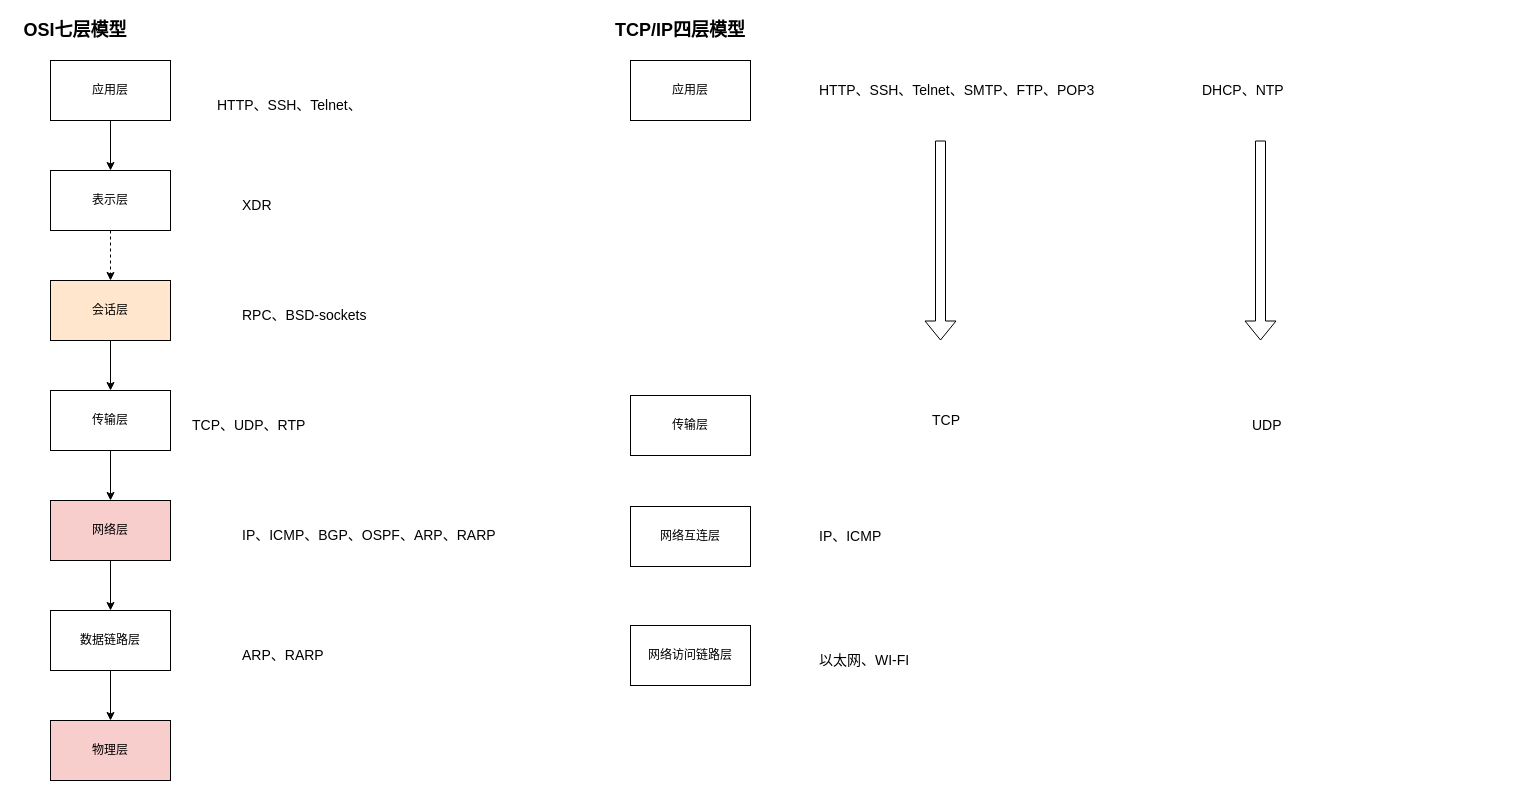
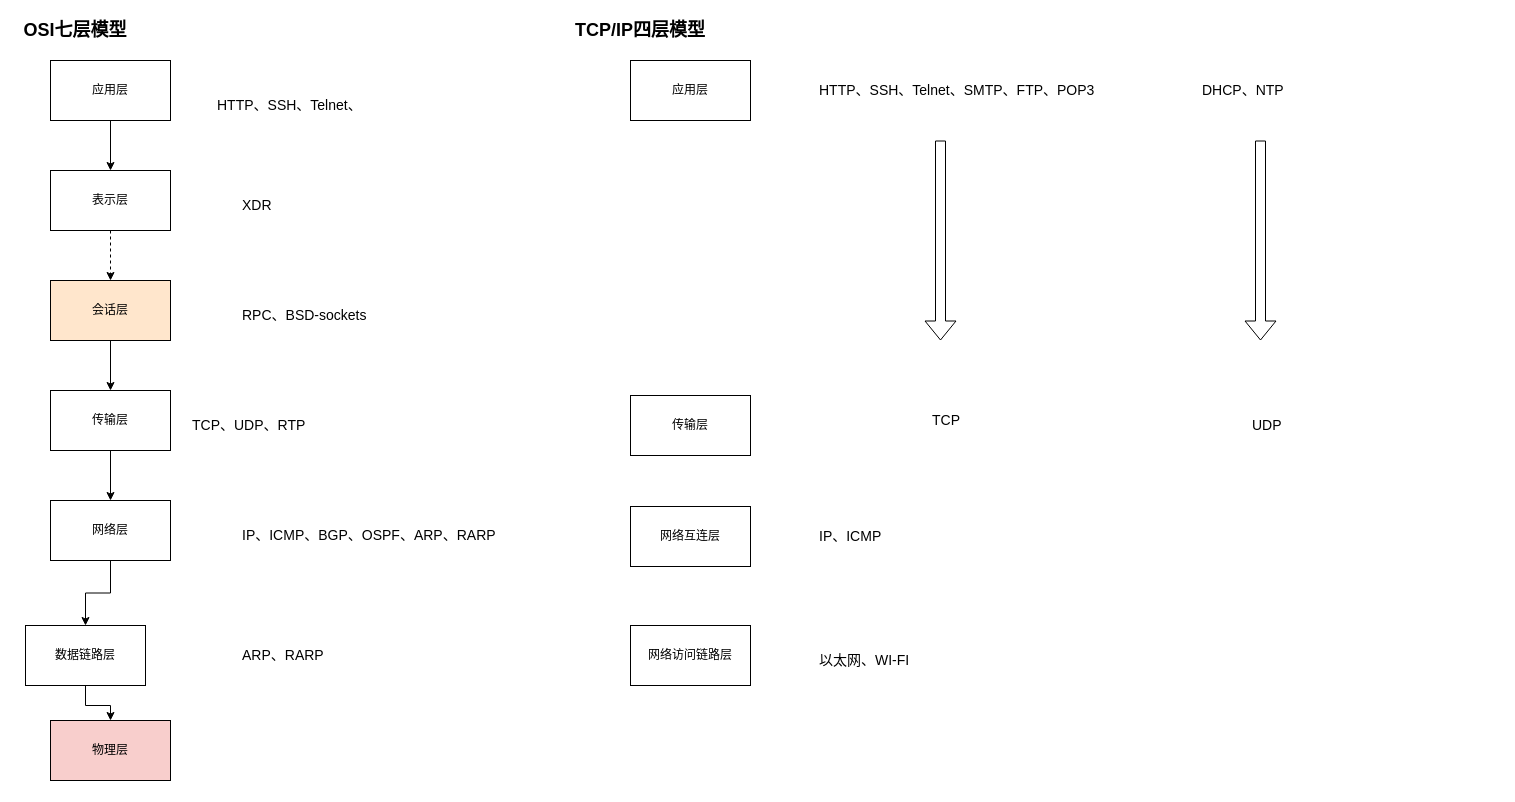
  <mxCell id="0" />
  <mxCell id="1" parent="0" />
  <mxCell id="2" value="" style="edgeStyle=orthogonalEdgeStyle;rounded=0;orthogonalLoop=1;jettySize=auto;html=1;" edge="1" parent="1" source="3" target="5"><mxGeometry relative="1" as="geometry" /></mxCell>
  <mxCell id="3" value="应用层" style="rounded=0;whiteSpace=wrap;html=1;" vertex="1" parent="1"><mxGeometry x="50" y="60" width="120" height="60" as="geometry" /></mxCell>
  <mxCell id="4" value="" style="edgeStyle=orthogonalEdgeStyle;rounded=0;orthogonalLoop=1;jettySize=auto;html=1;dashed=1;" edge="1" parent="1" source="5" target="7"><mxGeometry relative="1" as="geometry" /></mxCell>
  <mxCell id="5" value="表示层" style="rounded=0;whiteSpace=wrap;html=1;" vertex="1" parent="1"><mxGeometry x="50" y="170" width="120" height="60" as="geometry" /></mxCell>
  <mxCell id="6" value="" style="edgeStyle=orthogonalEdgeStyle;rounded=0;orthogonalLoop=1;jettySize=auto;html=1;" edge="1" parent="1" source="7" target="9"><mxGeometry relative="1" as="geometry" /></mxCell>
  <mxCell id="7" value="会话层" style="rounded=0;whiteSpace=wrap;html=1;fillColor=#ffe6cc;" vertex="1" parent="1"><mxGeometry x="50" y="280" width="120" height="60" as="geometry" /></mxCell>
  <mxCell id="8" value="" style="edgeStyle=orthogonalEdgeStyle;rounded=0;orthogonalLoop=1;jettySize=auto;html=1;" edge="1" parent="1" source="9" target="11"><mxGeometry relative="1" as="geometry" /></mxCell>
  <mxCell id="9" value="传输层" style="rounded=0;whiteSpace=wrap;html=1;" vertex="1" parent="1"><mxGeometry x="50" y="390" width="120" height="60" as="geometry" /></mxCell>
  <mxCell id="10" value="" style="edgeStyle=orthogonalEdgeStyle;rounded=0;orthogonalLoop=1;jettySize=auto;html=1;" edge="1" parent="1" source="11" target="13"><mxGeometry relative="1" as="geometry" /></mxCell>
- <mxCell id="11" value="网络层" style="rounded=0;whiteSpace=wrap;html=1;fillColor=#f8cecc;" vertex="1" parent="1"><mxGeometry x="50" y="500" width="120" height="60" as="geometry" /></mxCell>
+ <mxCell id="11" value="网络层" style="rounded=0;whiteSpace=wrap;html=1;" vertex="1" parent="1"><mxGeometry x="50" y="500" width="120" height="60" as="geometry" /></mxCell>
  <mxCell id="12" value="" style="edgeStyle=orthogonalEdgeStyle;rounded=0;orthogonalLoop=1;jettySize=auto;html=1;" edge="1" parent="1" source="13" target="14"><mxGeometry relative="1" as="geometry" /></mxCell>
- <mxCell id="13" value="数据链路层" style="rounded=0;whiteSpace=wrap;html=1;" vertex="1" parent="1"><mxGeometry x="50" y="610" width="120" height="60" as="geometry" /></mxCell>
+ <mxCell id="13" value="数据链路层" style="rounded=0;whiteSpace=wrap;html=1;" vertex="1" parent="1"><mxGeometry x="25" y="625" width="120" height="60" as="geometry" /></mxCell>
  <mxCell id="14" value="物理层" style="rounded=0;whiteSpace=wrap;html=1;fillColor=#f8cecc;" vertex="1" parent="1"><mxGeometry x="50" y="720" width="120" height="60" as="geometry" /></mxCell>
  <mxCell id="15" value="&lt;b&gt;&lt;font style=&quot;font-size: 18px&quot;&gt;OSI七层模型&lt;/font&gt;&lt;/b&gt;" style="text;html=1;strokeColor=none;fillColor=none;align=center;verticalAlign=middle;whiteSpace=wrap;rounded=0;" vertex="1" parent="1"><mxGeometry x="20" y="20" width="110" height="20" as="geometry" /></mxCell>
  <mxCell id="16" value="&lt;font style=&quot;font-size: 14px&quot;&gt;HTTP、SSH、Telnet、&lt;/font&gt;" style="text;html=1;strokeColor=none;fillColor=none;align=left;verticalAlign=middle;whiteSpace=wrap;rounded=0;" vertex="1" parent="1"><mxGeometry x="215" y="90" width="240" height="30" as="geometry" /></mxCell>
  <mxCell id="17" value="&lt;font style=&quot;font-size: 14px&quot;&gt;XDR&lt;/font&gt;" style="text;html=1;strokeColor=none;fillColor=none;align=left;verticalAlign=middle;whiteSpace=wrap;rounded=0;" vertex="1" parent="1"><mxGeometry x="240" y="195" width="40" height="20" as="geometry" /></mxCell>
  <mxCell id="18" value="&lt;font style=&quot;font-size: 14px&quot;&gt;RPC、BSD-sockets&lt;/font&gt;" style="text;html=1;strokeColor=none;fillColor=none;align=left;verticalAlign=middle;whiteSpace=wrap;rounded=0;" vertex="1" parent="1"><mxGeometry x="240" y="305" width="220" height="20" as="geometry" /></mxCell>
  <mxCell id="19" value="&lt;font style=&quot;font-size: 14px&quot;&gt;TCP、UDP、RTP&lt;/font&gt;" style="text;html=1;strokeColor=none;fillColor=none;align=left;verticalAlign=middle;whiteSpace=wrap;rounded=0;" vertex="1" parent="1"><mxGeometry x="190" y="415" width="130" height="20" as="geometry" /></mxCell>
  <mxCell id="20" value="&lt;font style=&quot;font-size: 14px&quot;&gt;IP、ICMP、BGP、OSPF、ARP、RARP&lt;/font&gt;" style="text;html=1;strokeColor=none;fillColor=none;align=left;verticalAlign=middle;whiteSpace=wrap;rounded=0;" vertex="1" parent="1"><mxGeometry x="240" y="525" width="360" height="20" as="geometry" /></mxCell>
  <mxCell id="21" value="&lt;font style=&quot;font-size: 14px&quot;&gt;ARP、RARP&lt;/font&gt;" style="text;html=1;strokeColor=none;fillColor=none;align=left;verticalAlign=middle;whiteSpace=wrap;rounded=0;" vertex="1" parent="1"><mxGeometry x="240" y="645" width="130" height="20" as="geometry" /></mxCell>
  <mxCell id="22" value="应用层" style="rounded=0;whiteSpace=wrap;html=1;" vertex="1" parent="1"><mxGeometry x="630" y="60" width="120" height="60" as="geometry" /></mxCell>
- <mxCell id="23" value="&lt;b&gt;&lt;font style=&quot;font-size: 18px&quot;&gt;TCP/IP四层模型&lt;/font&gt;&lt;/b&gt;" style="text;html=1;strokeColor=none;fillColor=none;align=center;verticalAlign=middle;whiteSpace=wrap;rounded=0;" vertex="1" parent="1"><mxGeometry x="610" y="20" width="140" height="20" as="geometry" /></mxCell>
+ <mxCell id="23" value="&lt;b&gt;&lt;font style=&quot;font-size: 18px&quot;&gt;TCP/IP四层模型&lt;/font&gt;&lt;/b&gt;" style="text;html=1;strokeColor=none;fillColor=none;align=center;verticalAlign=middle;whiteSpace=wrap;rounded=0;" vertex="1" parent="1"><mxGeometry x="570" y="20" width="140" height="20" as="geometry" /></mxCell>
  <mxCell id="24" value="网络互连层" style="rounded=0;whiteSpace=wrap;html=1;" vertex="1" parent="1"><mxGeometry x="630" y="506" width="120" height="60" as="geometry" /></mxCell>
  <mxCell id="25" value="传输层" style="rounded=0;whiteSpace=wrap;html=1;" vertex="1" parent="1"><mxGeometry x="630" y="395" width="120" height="60" as="geometry" /></mxCell>
  <mxCell id="26" value="网络访问链路层" style="rounded=0;whiteSpace=wrap;html=1;" vertex="1" parent="1"><mxGeometry x="630" y="625" width="120" height="60" as="geometry" /></mxCell>
  <mxCell id="27" value="&lt;font style=&quot;font-size: 14px&quot;&gt;HTTP、SSH、Telnet、SMTP、FTP、POP3&lt;/font&gt;" style="text;html=1;strokeColor=none;fillColor=none;align=left;verticalAlign=middle;whiteSpace=wrap;rounded=0;" vertex="1" parent="1"><mxGeometry x="817" y="75" width="293" height="30" as="geometry" /></mxCell>
  <mxCell id="28" value="&lt;span style=&quot;font-size: 14px&quot;&gt;TCP&lt;/span&gt;" style="text;html=1;strokeColor=none;fillColor=none;align=left;verticalAlign=middle;whiteSpace=wrap;rounded=0;" vertex="1" parent="1"><mxGeometry x="930" y="410" width="130" height="20" as="geometry" /></mxCell>
  <mxCell id="29" value="&lt;span style=&quot;font-size: 14px&quot;&gt;UDP&lt;/span&gt;" style="text;html=1;strokeColor=none;fillColor=none;align=left;verticalAlign=middle;whiteSpace=wrap;rounded=0;" vertex="1" parent="1"><mxGeometry x="1250" y="415" width="130" height="20" as="geometry" /></mxCell>
  <mxCell id="30" value="&lt;font style=&quot;font-size: 14px&quot;&gt;DHCP、NTP&lt;/font&gt;" style="text;html=1;strokeColor=none;fillColor=none;align=left;verticalAlign=middle;whiteSpace=wrap;rounded=0;" vertex="1" parent="1"><mxGeometry x="1200" y="75" width="293" height="30" as="geometry" /></mxCell>
  <mxCell id="31" value="" style="shape=flexArrow;endArrow=classic;html=1;" edge="1" parent="1"><mxGeometry width="50" height="50" relative="1" as="geometry"><mxPoint x="940" y="140" as="sourcePoint" /><mxPoint x="940" y="340" as="targetPoint" /></mxGeometry></mxCell>
  <mxCell id="32" value="" style="shape=flexArrow;endArrow=classic;html=1;" edge="1" parent="1"><mxGeometry width="50" height="50" relative="1" as="geometry"><mxPoint x="1260" y="140" as="sourcePoint" /><mxPoint x="1260" y="340" as="targetPoint" /></mxGeometry></mxCell>
  <mxCell id="33" value="&lt;font style=&quot;font-size: 14px&quot;&gt;IP、ICMP&lt;/font&gt;" style="text;html=1;strokeColor=none;fillColor=none;align=left;verticalAlign=middle;whiteSpace=wrap;rounded=0;" vertex="1" parent="1"><mxGeometry x="817" y="526" width="360" height="20" as="geometry" /></mxCell>
  <mxCell id="34" value="&lt;span style=&quot;font-size: 14px&quot;&gt;以太网、WI-FI&lt;/span&gt;" style="text;html=1;strokeColor=none;fillColor=none;align=left;verticalAlign=middle;whiteSpace=wrap;rounded=0;" vertex="1" parent="1"><mxGeometry x="817" y="650" width="130" height="20" as="geometry" /></mxCell>
